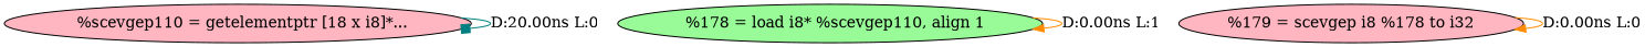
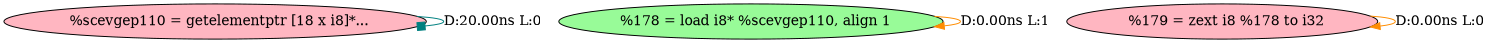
  digraph {
    node [style=filled fillcolor=lightpink]
    edge [color=darkorange arrowhead=normal]
    n1 [label="  %scevgep110 = getelementptr [18 x i8]*..."]
    n2 [label="  %178 = load i8* %scevgep110, align 1" fillcolor=palegreen]
-   n3 [label="%179 = scevgep i8 %178 to i32"]
+   n3 [label="  %179 = zext i8 %178 to i32"]
    n1 -> n1 [color=teal label="D:20.00ns L:0" arrowhead=box]
    n2 -> n2 [label="D:0.00ns L:1"]
    n3 -> n3 [label="D:0.00ns L:0"]
  }
